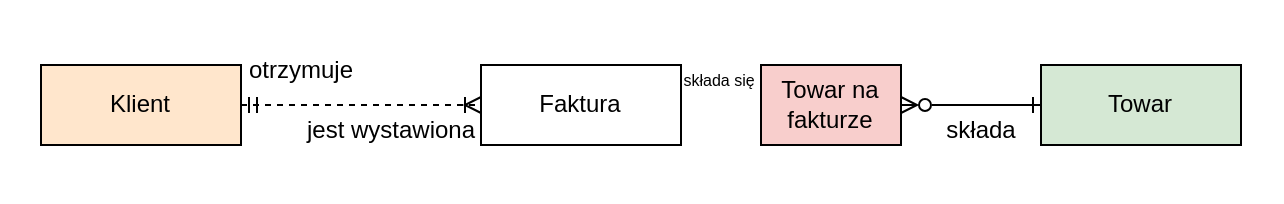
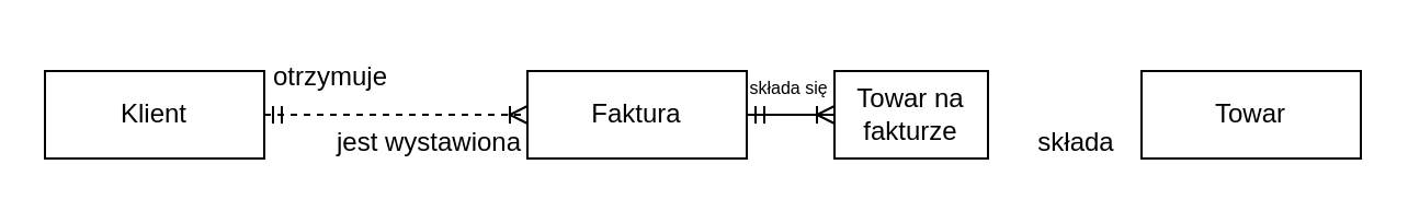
  <mxCell id="0" />
  <mxCell id="1" parent="0" />
- <mxCell id="2" value="Klient" style="whiteSpace=wrap;html=1;align=center;fillColor=#ffe6cc;" vertex="1" parent="1"><mxGeometry x="20" y="32" width="100" height="40" as="geometry" /></mxCell>
+ <mxCell id="2" value="Klient" style="whiteSpace=wrap;html=1;align=center;" vertex="1" parent="1"><mxGeometry x="20" y="32" width="100" height="40" as="geometry" /></mxCell>
  <mxCell id="3" value="Faktura" style="whiteSpace=wrap;html=1;align=center;" vertex="1" parent="1"><mxGeometry x="240" y="32" width="100" height="40" as="geometry" /></mxCell>
  <mxCell id="4" value="" style="edgeStyle=entityRelationEdgeStyle;fontSize=12;html=1;endArrow=ERoneToMany;startArrow=ERmandOne;rounded=0;exitX=1;exitY=0.5;exitDx=0;exitDy=0;entryX=0;entryY=0.5;entryDx=0;entryDy=0;dashed=1;" edge="1" parent="1" source="2" target="3"><mxGeometry width="100" height="100" relative="1" as="geometry"><mxPoint x="230" y="162" as="sourcePoint" /><mxPoint x="330" y="62" as="targetPoint" /></mxGeometry></mxCell>
  <mxCell id="5" value="otrzymuje" style="text;html=1;align=center;verticalAlign=middle;resizable=0;points=[];autosize=1;strokeColor=none;fillColor=none;" vertex="1" parent="1"><mxGeometry x="110" y="20" width="80" height="30" as="geometry" /></mxCell>
  <mxCell id="6" value="jest wystawiona" style="text;html=1;align=center;verticalAlign=middle;resizable=0;points=[];autosize=1;strokeColor=none;fillColor=none;" vertex="1" parent="1"><mxGeometry x="140" y="50" width="110" height="30" as="geometry" /></mxCell>
- <mxCell id="7" value="Towar" style="whiteSpace=wrap;html=1;align=center;fillColor=#d5e8d4;" vertex="1" parent="1"><mxGeometry x="520" y="32" width="100" height="40" as="geometry" /></mxCell>
- <mxCell id="8" value="Towar na fakturze" style="whiteSpace=wrap;html=1;align=center;fillColor=#f8cecc;" vertex="1" parent="1"><mxGeometry x="380" y="32" width="70" height="40" as="geometry" /></mxCell>
+ <mxCell id="7" value="Towar" style="whiteSpace=wrap;html=1;align=center;" vertex="1" parent="1"><mxGeometry x="520" y="32" width="100" height="40" as="geometry" /></mxCell>
+ <mxCell id="8" value="Towar na fakturze" style="whiteSpace=wrap;html=1;align=center;" vertex="1" parent="1"><mxGeometry x="380" y="32" width="70" height="40" as="geometry" /></mxCell>
+ <mxCell id="9" value="" style="edgeStyle=entityRelationEdgeStyle;fontSize=12;html=1;endArrow=ERoneToMany;startArrow=ERmandOne;rounded=0;exitX=1;exitY=0.5;exitDx=0;exitDy=0;entryX=0;entryY=0.5;entryDx=0;entryDy=0;" edge="1" parent="1" source="3" target="8"><mxGeometry width="100" height="100" relative="1" as="geometry"><mxPoint x="380" y="112" as="sourcePoint" /><mxPoint x="480" y="12" as="targetPoint" /></mxGeometry></mxCell>
  <mxCell id="10" value="składa się" style="text;html=1;align=center;verticalAlign=middle;resizable=0;points=[];autosize=1;strokeColor=none;fillColor=none;fontSize=8;" vertex="1" parent="1"><mxGeometry x="329" y="30" width="60" height="20" as="geometry" /></mxCell>
- <mxCell id="11" value="" style="edgeStyle=entityRelationEdgeStyle;fontSize=12;html=1;endArrow=ERzeroToMany;startArrow=ERone;rounded=0;exitX=0;exitY=0.5;exitDx=0;exitDy=0;entryX=1;entryY=0.5;entryDx=0;entryDy=0;startFill=0;endFill=0;" edge="1" parent="1" source="7" target="8"><mxGeometry width="100" height="100" relative="1" as="geometry"><mxPoint x="460" y="50" as="sourcePoint" /><mxPoint x="560" y="-50" as="targetPoint" /><Array as="points"><mxPoint x="490" y="52" /></Array></mxGeometry></mxCell>
  <mxCell id="12" value="składa" style="text;html=1;align=center;verticalAlign=middle;resizable=0;points=[];autosize=1;strokeColor=none;fillColor=none;" vertex="1" parent="1"><mxGeometry x="450" y="50" width="80" height="30" as="geometry" /></mxCell>
